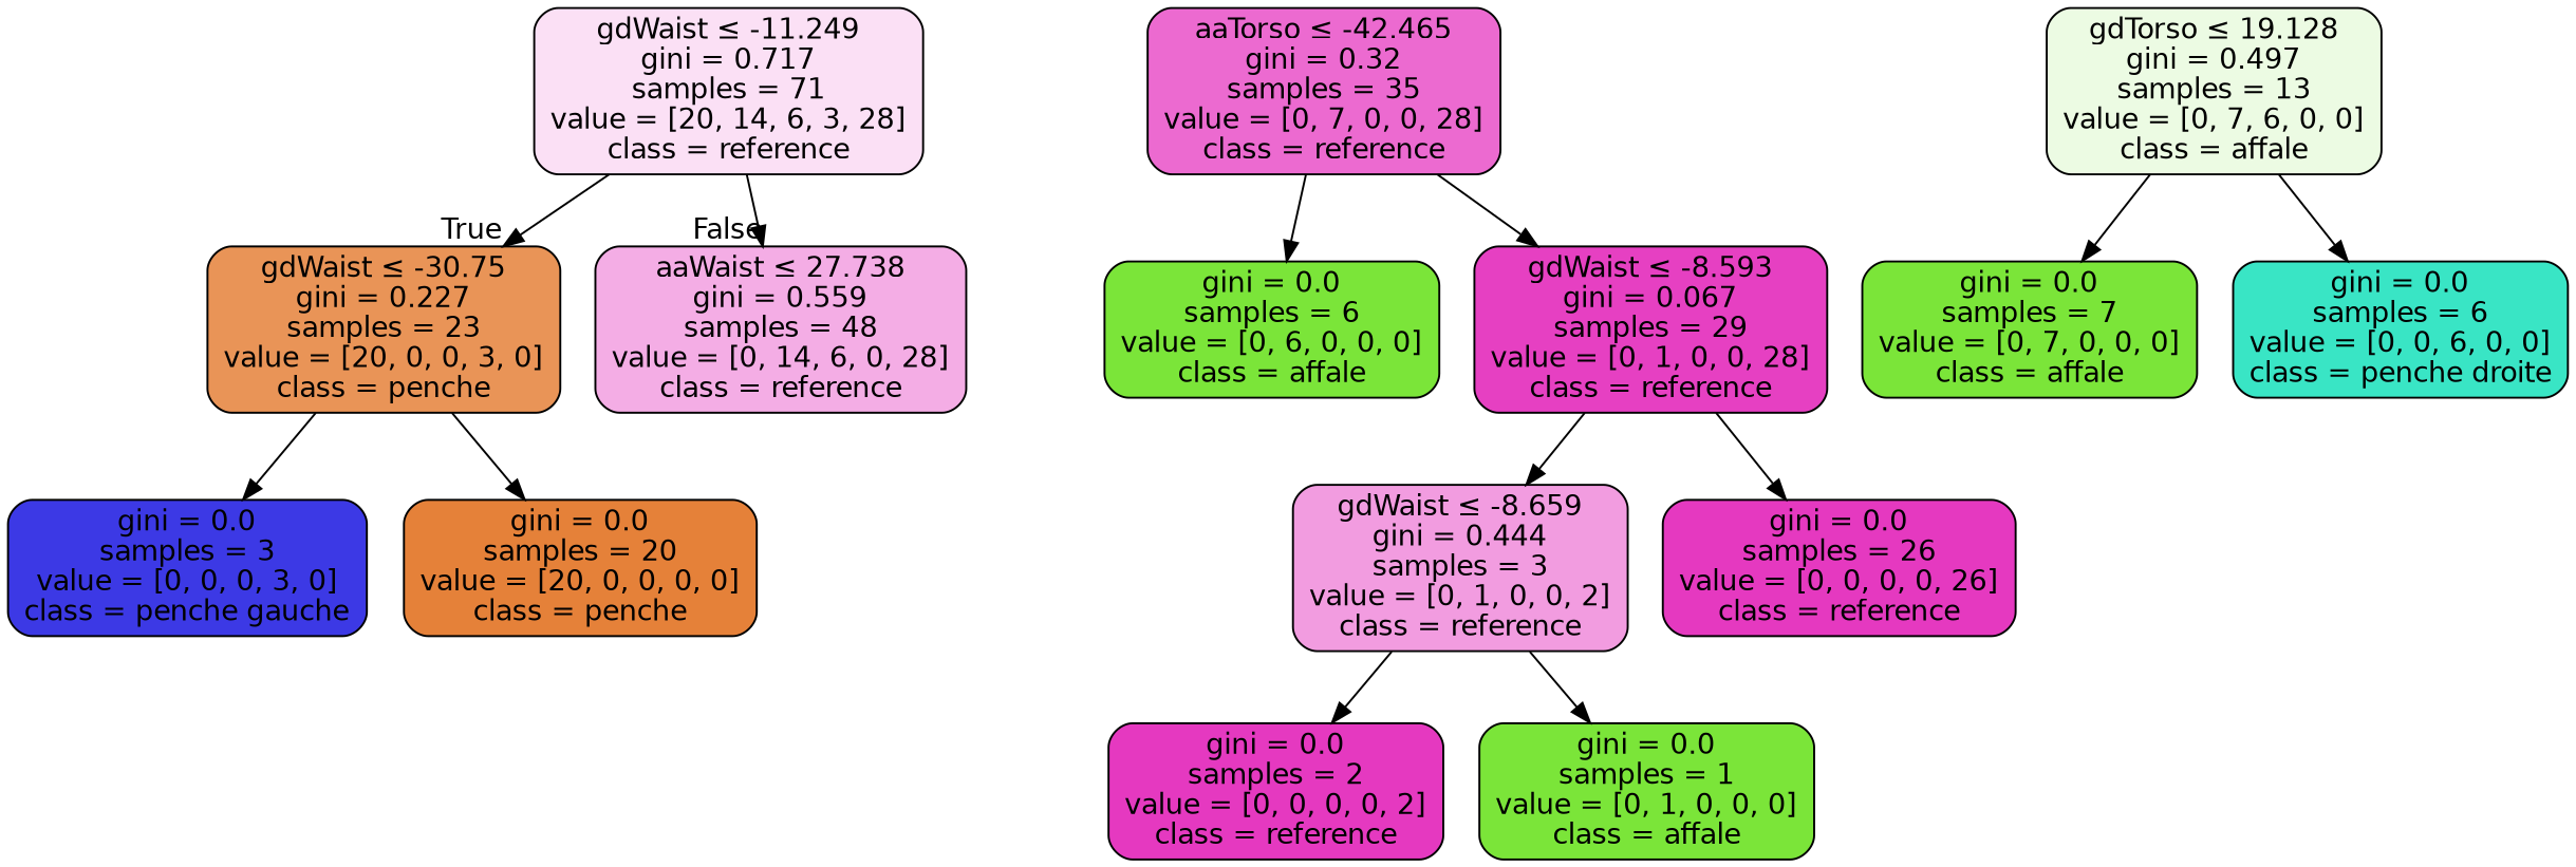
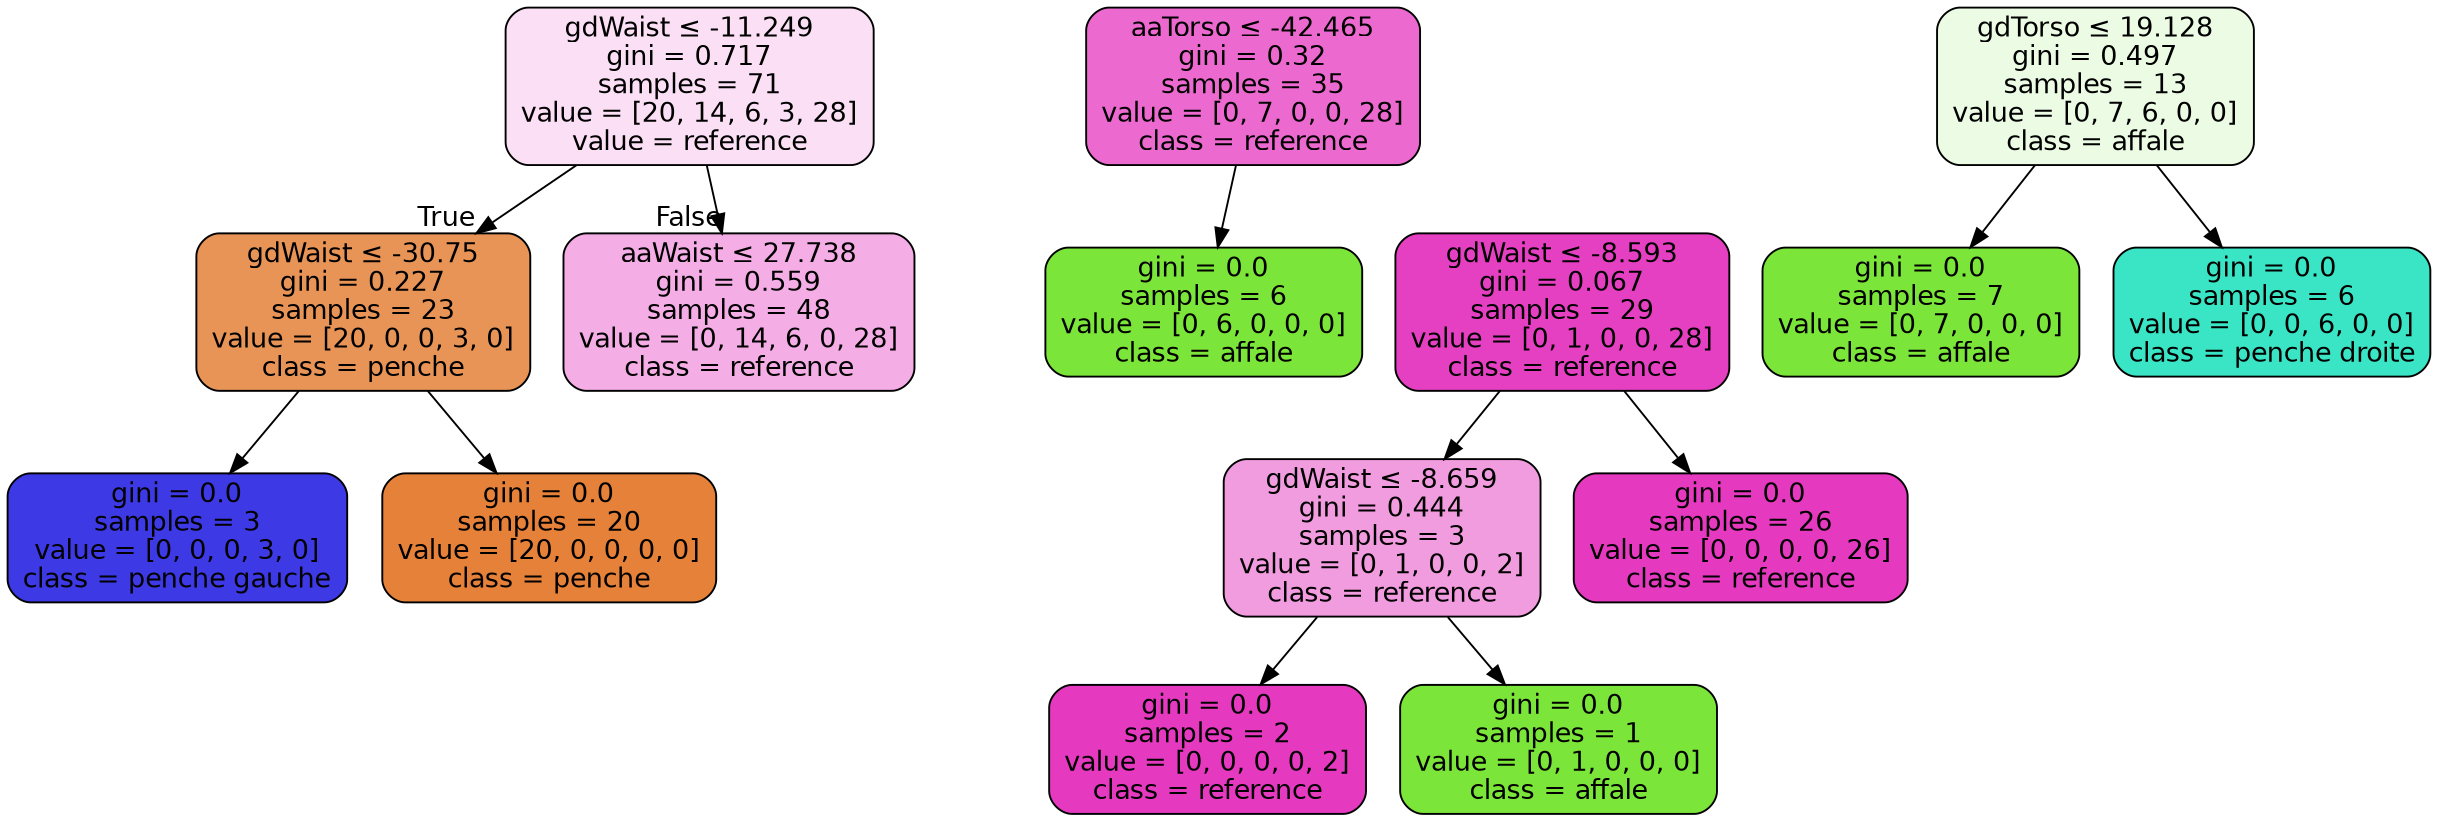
  digraph {
    node [color=black fillcolor="#7be539" fontname=helvetica shape=box style="filled, rounded"]
    edge [fontname=helvetica]
-   n1 [fillcolor="#fbe0f5" label=<gdWaist &le; -11.249<br/>gini = 0.717<br/>samples = 71<br/>value = [20, 14, 6, 3, 28]<br/>class = reference>]
+   n1 [fillcolor="#fbe0f5" label=<gdWaist &le; -11.249<br/>gini = 0.717<br/>samples = 71<br/>value = [20, 14, 6, 3, 28]<br/>value = reference>]
    n2 [fillcolor="#e99457" label=<gdWaist &le; -30.75<br/>gini = 0.227<br/>samples = 23<br/>value = [20, 0, 0, 3, 0]<br/>class = penche>]
    n3 [fillcolor="#f4ade5" label=<aaWaist &le; 27.738<br/>gini = 0.559<br/>samples = 48<br/>value = [0, 14, 6, 0, 28]<br/>class = reference>]
    n4 [fillcolor="#3c39e5" label=<gini = 0.0<br/>samples = 3<br/>value = [0, 0, 0, 3, 0]<br/>class = penche gauche>]
    n5 [fillcolor="#e58139" label=<gini = 0.0<br/>samples = 20<br/>value = [20, 0, 0, 0, 0]<br/>class = penche>]
    n6 [fillcolor="#ec6ad0" label=<aaTorso &le; -42.465<br/>gini = 0.32<br/>samples = 35<br/>value = [0, 7, 0, 0, 28]<br/>class = reference>]
    n7 [label=<gini = 0.0<br/>samples = 6<br/>value = [0, 6, 0, 0, 0]<br/>class = affale>]
    n8 [fillcolor="#e640c2" label=<gdWaist &le; -8.593<br/>gini = 0.067<br/>samples = 29<br/>value = [0, 1, 0, 0, 28]<br/>class = reference>]
    n9 [fillcolor="#ecfbe3" label=<gdTorso &le; 19.128<br/>gini = 0.497<br/>samples = 13<br/>value = [0, 7, 6, 0, 0]<br/>class = affale>]
    n10 [label=<gini = 0.0<br/>samples = 7<br/>value = [0, 7, 0, 0, 0]<br/>class = affale>]
    n11 [fillcolor="#39e5c5" label=<gini = 0.0<br/>samples = 6<br/>value = [0, 0, 6, 0, 0]<br/>class = penche droite>]
    n12 [fillcolor="#f29ce0" label=<gdWaist &le; -8.659<br/>gini = 0.444<br/>samples = 3<br/>value = [0, 1, 0, 0, 2]<br/>class = reference>]
    n13 [fillcolor="#e539c0" label=<gini = 0.0<br/>samples = 26<br/>value = [0, 0, 0, 0, 26]<br/>class = reference>]
    n14 [fillcolor="#e539c0" label=<gini = 0.0<br/>samples = 2<br/>value = [0, 0, 0, 0, 2]<br/>class = reference>]
    n15 [label=<gini = 0.0<br/>samples = 1<br/>value = [0, 1, 0, 0, 0]<br/>class = affale>]
    n1 -> n2 [headlabel=True labelangle=45 labeldistance=2.5]
    n1 -> n3 [headlabel=False labelangle=-45 labeldistance=2.5]
    n2 -> n4
    n2 -> n5
    n6 -> n7
-   n6 -> n8
    n8 -> n12
    n8 -> n13
    n9 -> n10
    n9 -> n11
    n12 -> n14
    n12 -> n15
  }
